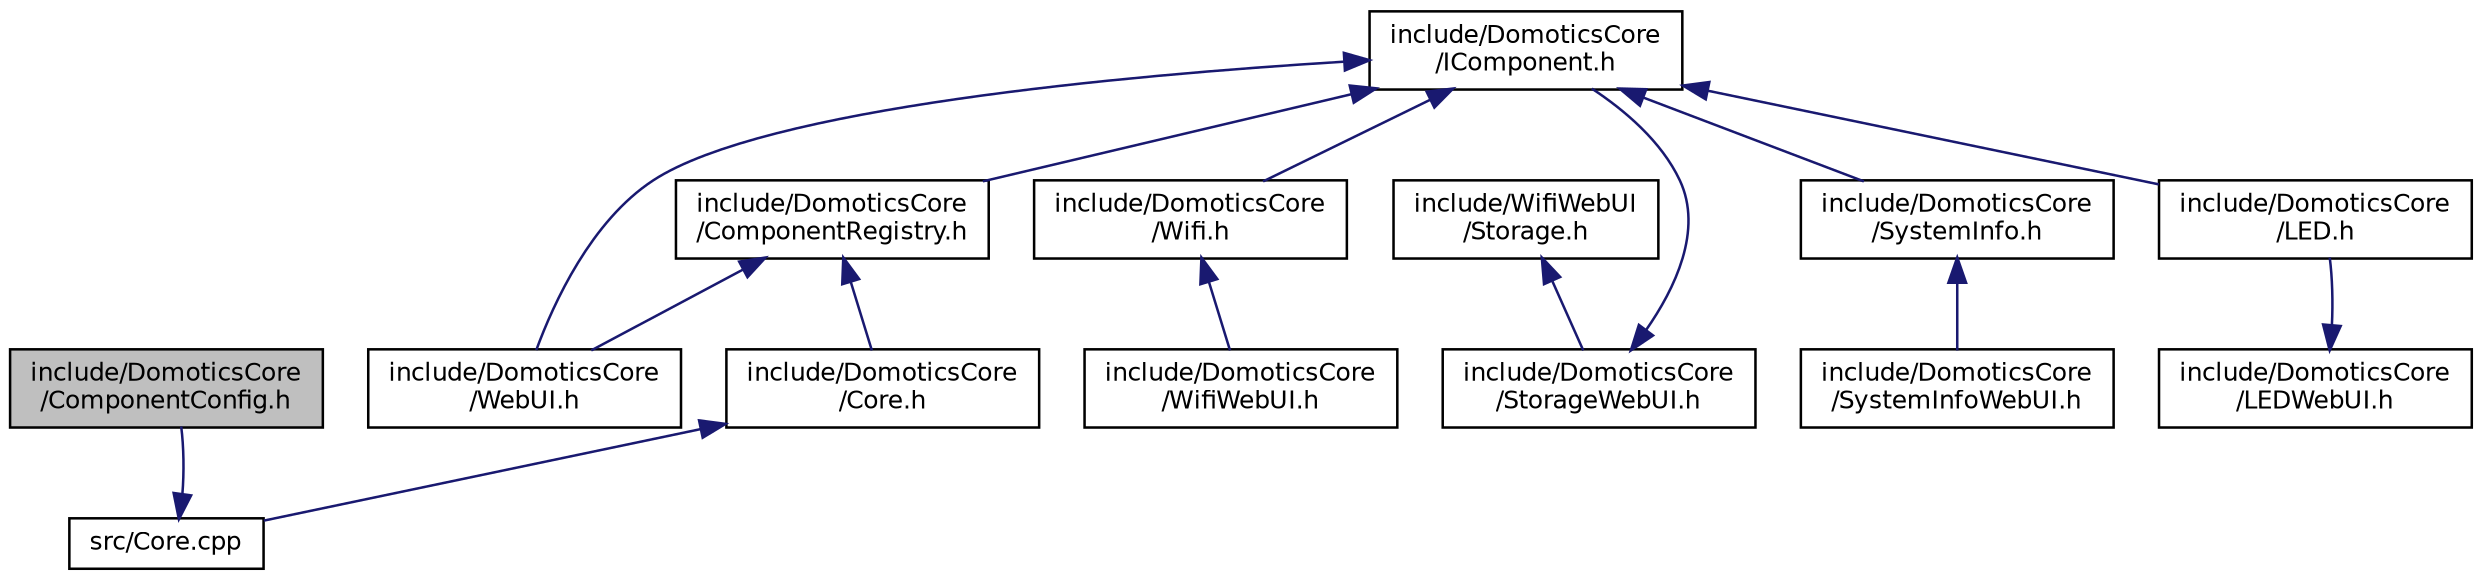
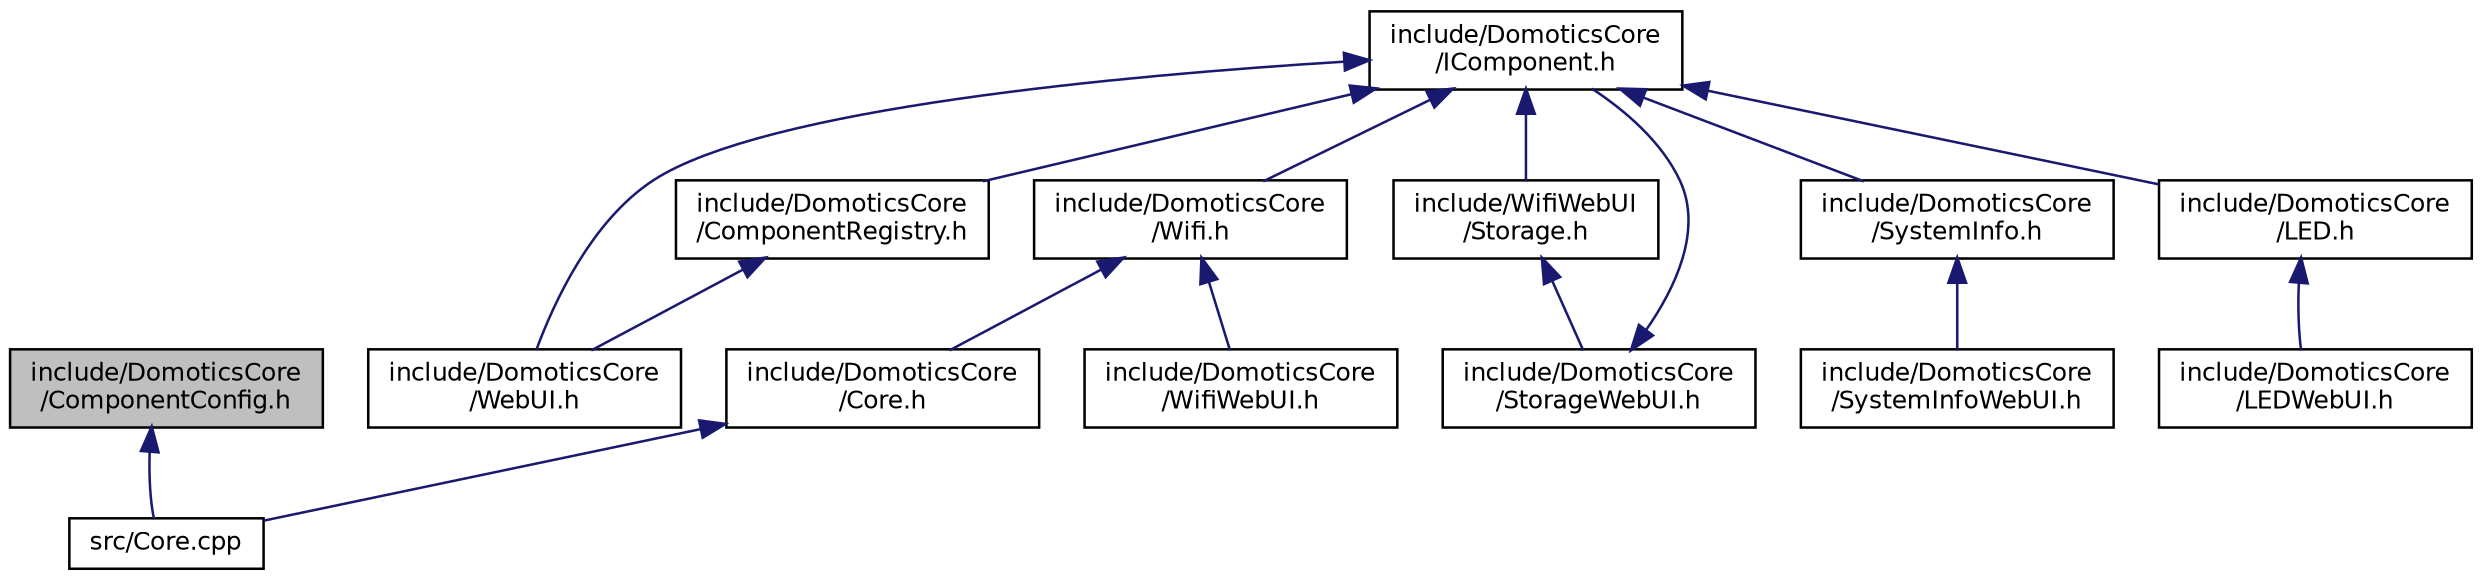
  digraph {
    node [color=black fillcolor=white fontname=Helvetica fontsize=10 shape=record style=filled]
    edge [color=midnightblue dir=back fontname=Helvetica fontsize=10 labelfontname=Helvetica labelfontsize=10 style=solid]
    n1 [fillcolor=grey75 fontcolor=black height=0.2 label="include/DomoticsCore\l/ComponentConfig.h" width=0.4]
    n2 [height=0.2 label="src/Core.cpp" width=0.4]
    n3 [height=0.2 label="include/DomoticsCore\l/ComponentRegistry.h" width=0.4]
    n4 [height=0.2 label="include/DomoticsCore\l/Core.h" width=0.4]
    n5 [height=0.2 label="include/DomoticsCore\l/WebUI.h" width=0.4]
    n6 [height=0.2 label="include/DomoticsCore\l/IComponent.h" width=0.4]
    n7 [height=0.2 label="include/DomoticsCore\l/Wifi.h" width=0.4]
    n8 [height=0.2 label="include/WifiWebUI\l/Storage.h" width=0.4]
    n9 [height=0.2 label="include/DomoticsCore\l/SystemInfo.h" width=0.4]
    n10 [height=0.2 label="include/DomoticsCore\l/LED.h" width=0.4]
    n11 [height=0.2 label="include/DomoticsCore\l/WifiWebUI.h" width=0.4]
    n12 [height=0.2 label="include/DomoticsCore\l/StorageWebUI.h" width=0.4]
    n13 [height=0.2 label="include/DomoticsCore\l/SystemInfoWebUI.h" width=0.4]
    n14 [height=0.2 label="include/DomoticsCore\l/LEDWebUI.h" width=0.4]
-   n2 -> n1
-   n3 -> n4
+   n1 -> n2
+   n7 -> n4
    n3 -> n5
    n4 -> n2
    n6 -> n3
    n6 -> n5
    n6 -> n7
+   n6 -> n8
    n6 -> n9
    n6 -> n10
    n7 -> n11
    n8 -> n12
    n9 -> n13
-   n14 -> n10
+   n10 -> n14
    n12 -> n6
  }
